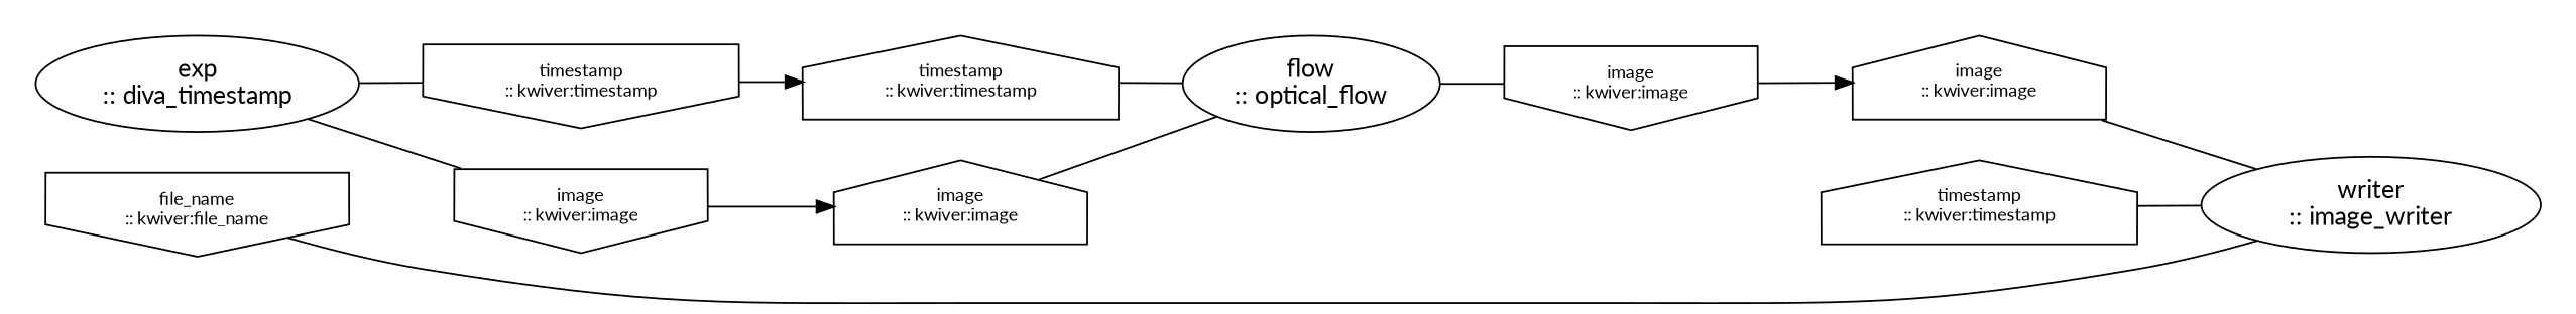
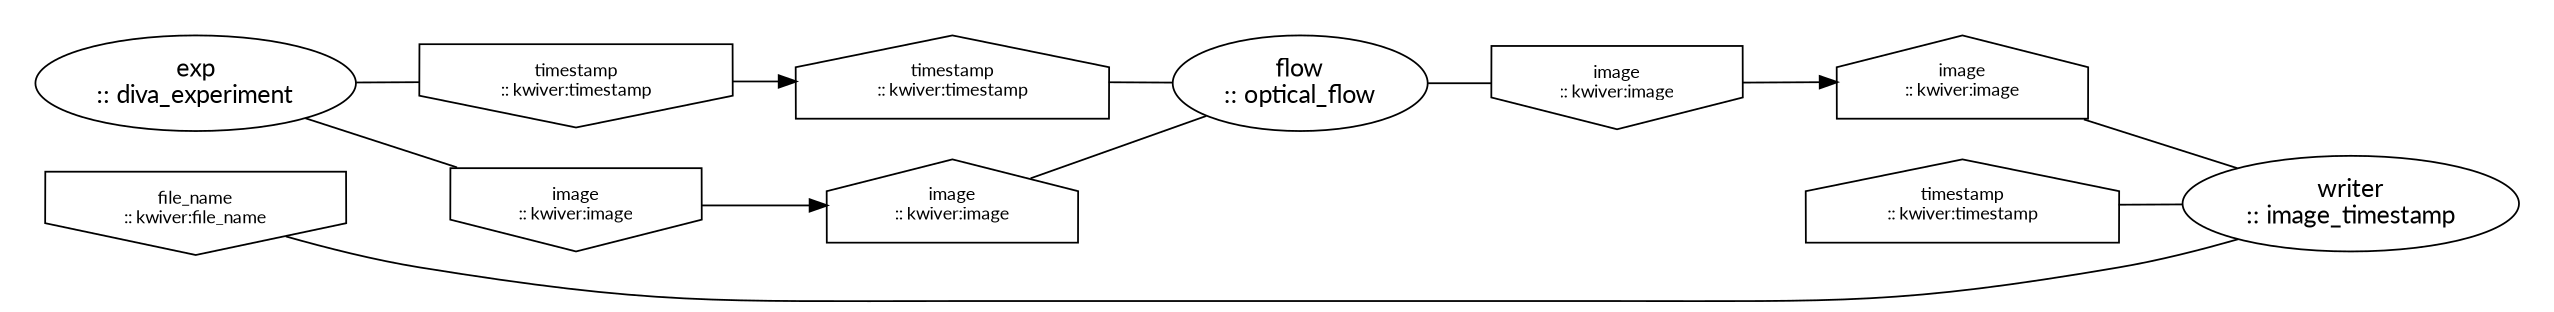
  strict digraph {
    clusterrank=local
    fontname=Lato
    rankdir=LR
    node [fontname=Lato rank=same shape=invhouse fontsize=10]
    edge [arrowhead=none color=black fontname=Lato]
-   n1 [label="exp\n:: diva_timestamp" shape=ellipse fontsize=""]
+   n1 [label="exp\n:: diva_experiment" shape=ellipse fontsize=""]
    n2 [label="file_name\n:: kwiver:file_name"]
    n3 [label="image\n:: kwiver:image"]
    n4 [label="timestamp\n:: kwiver:timestamp"]
    n5 [label="flow\n:: optical_flow" shape=ellipse fontsize=""]
    n6 [label="image\n:: kwiver:image"]
    n7 [label="image\n:: kwiver:image" shape=house]
    n8 [label="timestamp\n:: kwiver:timestamp" shape=house]
-   n9 [label="writer\n:: image_writer" shape=ellipse fontsize=""]
+   n9 [label="writer\n:: image_timestamp" shape=ellipse fontsize=""]
    n10 [label="image\n:: kwiver:image" shape=house]
    n11 [label="timestamp\n:: kwiver:timestamp" shape=house]
    subgraph cluster_1 {
      color=white
      fillcolor=white
      style=filled
      n1
      n2
      n3
      n4
    }
    subgraph cluster_2 {
      color=white
      fillcolor=white
      style=filled
      n5
      n6
      n7
      n8
    }
    subgraph cluster_3 {
      color=white
      fillcolor=white
      style=filled
      n9
      n10
      n11
    }
    n1 -> n3
    n1 -> n4
    n3 -> n7 [minlen=1 weight=1 arrowhead=""]
    n4 -> n8 [minlen=1 weight=1 arrowhead=""]
    n5 -> n6
    n6 -> n10 [minlen=1 weight=1 arrowhead=""]
    n7 -> n5
    n8 -> n5
    n9 -> n2
    n10 -> n9
    n11 -> n9
  }
